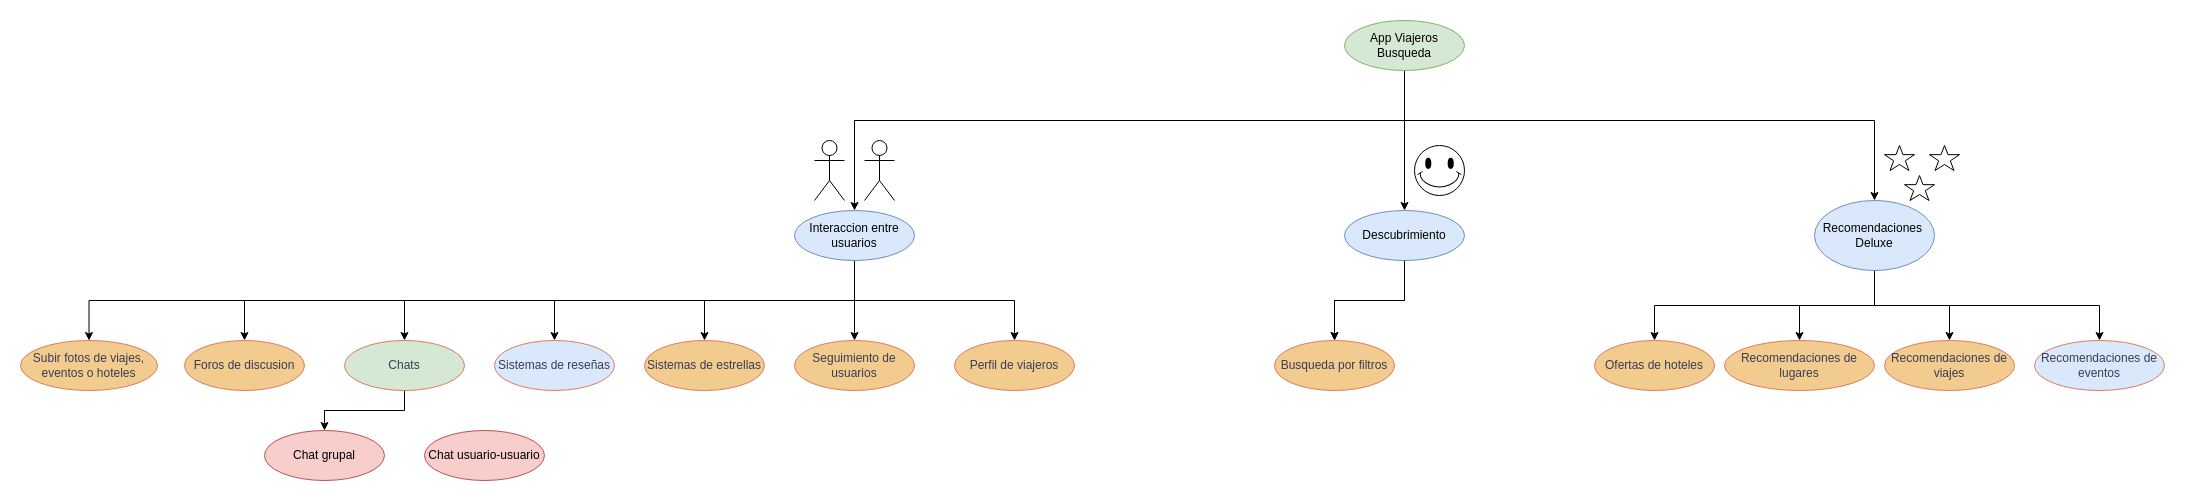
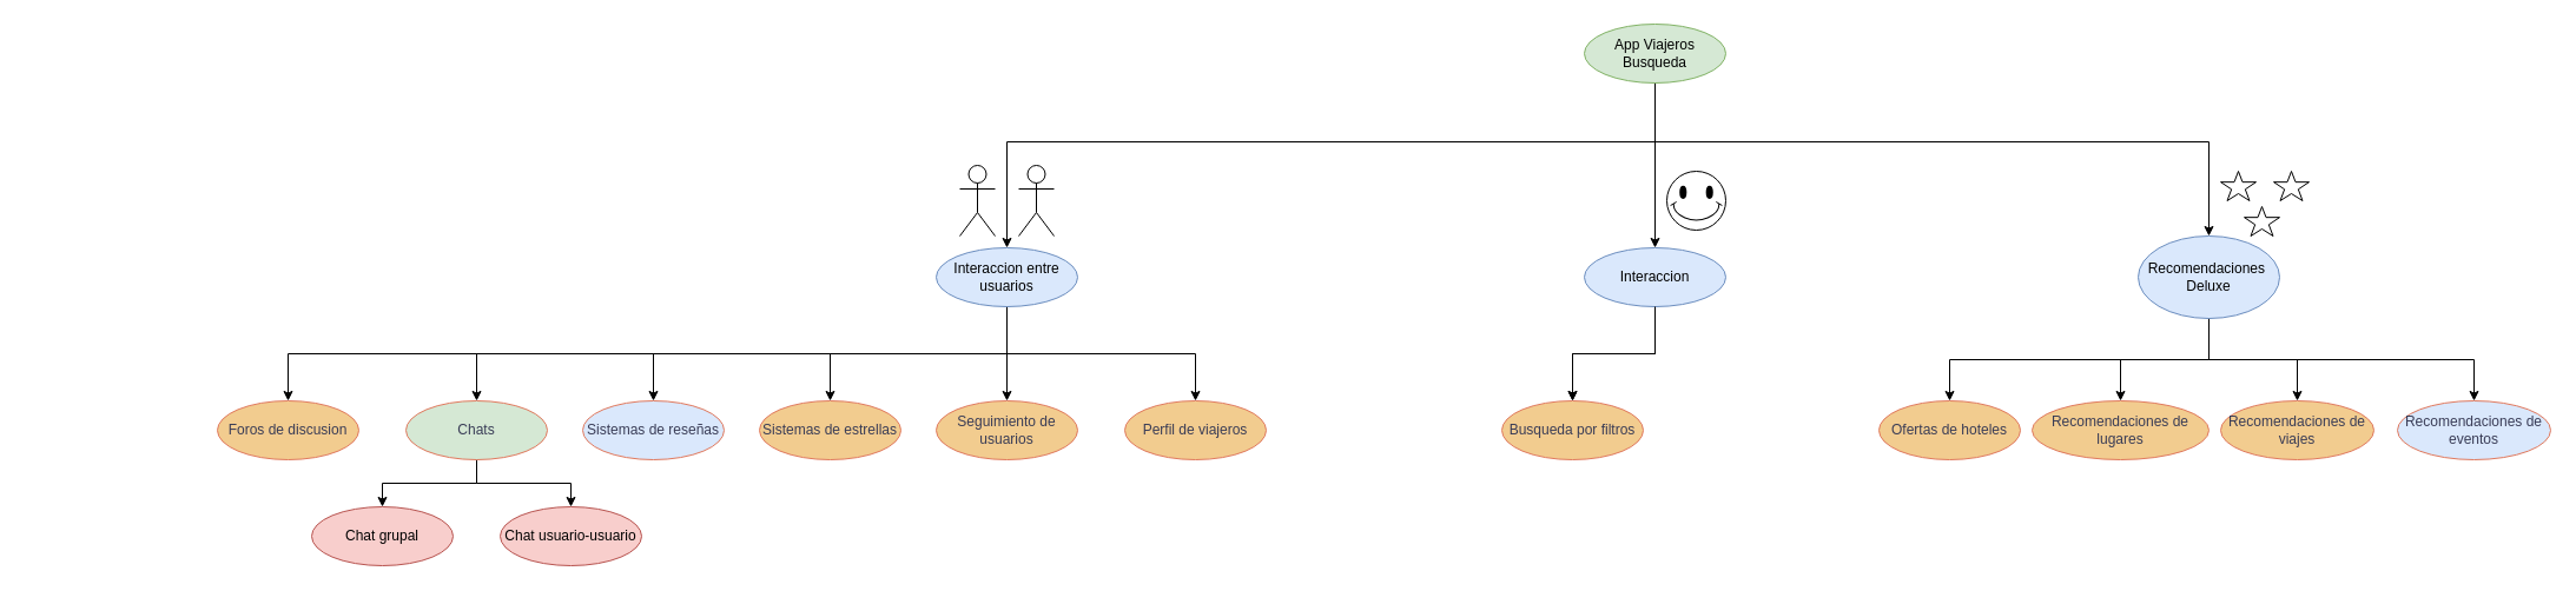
  <mxCell id="0" />
  <mxCell id="1" parent="0" />
  <mxCell id="2" style="edgeStyle=orthogonalEdgeStyle;rounded=0;orthogonalLoop=1;jettySize=auto;html=1;entryX=0.5;entryY=0;entryDx=0;entryDy=0;" edge="1" parent="1" source="5" target="23"><mxGeometry relative="1" as="geometry" /></mxCell>
  <mxCell id="3" style="edgeStyle=orthogonalEdgeStyle;rounded=0;orthogonalLoop=1;jettySize=auto;html=1;entryX=0.5;entryY=0;entryDx=0;entryDy=0;" edge="1" parent="1" source="5" target="20"><mxGeometry relative="1" as="geometry"><Array as="points"><mxPoint x="1404" y="120" /><mxPoint x="1874" y="120" /></Array></mxGeometry></mxCell>
  <mxCell id="4" style="edgeStyle=orthogonalEdgeStyle;rounded=0;orthogonalLoop=1;jettySize=auto;html=1;entryX=0.5;entryY=0;entryDx=0;entryDy=0;" edge="1" parent="1" source="5" target="15"><mxGeometry relative="1" as="geometry"><Array as="points"><mxPoint x="1404" y="120" /><mxPoint x="854" y="120" /></Array></mxGeometry></mxCell>
  <mxCell id="5" value="App Viajeros Busqueda" style="ellipse;whiteSpace=wrap;html=1;labelBackgroundColor=none;fillColor=#d5e8d4;strokeColor=#82b366;" vertex="1" parent="1"><mxGeometry x="1344" y="20" width="120" height="50" as="geometry" /></mxCell>
  <mxCell id="6" value="Busqueda por filtros" style="ellipse;whiteSpace=wrap;html=1;labelBackgroundColor=none;fillColor=#F2CC8F;strokeColor=#E07A5F;fontColor=#393C56;" vertex="1" parent="1"><mxGeometry x="1274" y="340" width="120" height="50" as="geometry" /></mxCell>
  <mxCell id="7" value="Perfil de viajeros" style="ellipse;whiteSpace=wrap;html=1;labelBackgroundColor=none;fillColor=#F2CC8F;strokeColor=#E07A5F;fontColor=#393C56;" vertex="1" parent="1"><mxGeometry x="954" y="340" width="120" height="50" as="geometry" /></mxCell>
  <mxCell id="8" style="edgeStyle=orthogonalEdgeStyle;rounded=0;orthogonalLoop=1;jettySize=auto;html=1;entryX=0.5;entryY=0;entryDx=0;entryDy=0;exitX=0.5;exitY=1;exitDx=0;exitDy=0;labelBackgroundColor=none;fontColor=default;strokeColor=#000000;" edge="1" parent="1" source="15" target="21"><mxGeometry relative="1" as="geometry" /></mxCell>
  <mxCell id="9" style="edgeStyle=orthogonalEdgeStyle;rounded=0;orthogonalLoop=1;jettySize=auto;html=1;entryX=0.5;entryY=0;entryDx=0;entryDy=0;labelBackgroundColor=none;fontColor=default;strokeColor=#000000;exitX=0.5;exitY=1;exitDx=0;exitDy=0;" edge="1" parent="1" source="15" target="7"><mxGeometry relative="1" as="geometry" /></mxCell>
  <mxCell id="10" style="edgeStyle=orthogonalEdgeStyle;rounded=0;orthogonalLoop=1;jettySize=auto;html=1;entryX=0.5;entryY=0;entryDx=0;entryDy=0;exitX=0.5;exitY=1;exitDx=0;exitDy=0;" edge="1" parent="1" source="15" target="28"><mxGeometry relative="1" as="geometry" /></mxCell>
  <mxCell id="11" style="edgeStyle=orthogonalEdgeStyle;rounded=0;orthogonalLoop=1;jettySize=auto;html=1;entryX=0.5;entryY=0;entryDx=0;entryDy=0;exitX=0.5;exitY=1;exitDx=0;exitDy=0;" edge="1" parent="1" source="15" target="29"><mxGeometry relative="1" as="geometry" /></mxCell>
  <mxCell id="12" style="edgeStyle=orthogonalEdgeStyle;rounded=0;orthogonalLoop=1;jettySize=auto;html=1;entryX=0.5;entryY=0;entryDx=0;entryDy=0;exitX=0.5;exitY=1;exitDx=0;exitDy=0;" edge="1" parent="1" source="15" target="31"><mxGeometry relative="1" as="geometry" /></mxCell>
  <mxCell id="13" style="edgeStyle=orthogonalEdgeStyle;rounded=0;orthogonalLoop=1;jettySize=auto;html=1;entryX=0.5;entryY=0;entryDx=0;entryDy=0;exitX=0.5;exitY=1;exitDx=0;exitDy=0;" edge="1" parent="1" source="15" target="34"><mxGeometry relative="1" as="geometry" /></mxCell>
- <mxCell id="14" style="edgeStyle=orthogonalEdgeStyle;rounded=0;orthogonalLoop=1;jettySize=auto;html=1;entryX=0.5;entryY=0;entryDx=0;entryDy=0;exitX=0.5;exitY=1;exitDx=0;exitDy=0;" edge="1" parent="1" source="15" target="43"><mxGeometry relative="1" as="geometry" /></mxCell>
  <mxCell id="15" value="Interaccion entre usuarios" style="ellipse;whiteSpace=wrap;html=1;labelBackgroundColor=none;fillColor=#dae8fc;strokeColor=#6c8ebf;" vertex="1" parent="1"><mxGeometry x="794" y="210" width="120" height="50" as="geometry" /></mxCell>
  <mxCell id="16" style="edgeStyle=orthogonalEdgeStyle;rounded=0;orthogonalLoop=1;jettySize=auto;html=1;entryX=0.5;entryY=0;entryDx=0;entryDy=0;labelBackgroundColor=none;fontColor=default;strokeColor=#000000;exitX=0.5;exitY=1;exitDx=0;exitDy=0;" edge="1" parent="1" source="20" target="24"><mxGeometry relative="1" as="geometry" /></mxCell>
  <mxCell id="17" style="edgeStyle=orthogonalEdgeStyle;rounded=0;orthogonalLoop=1;jettySize=auto;html=1;entryX=0.5;entryY=0;entryDx=0;entryDy=0;exitX=0.5;exitY=1;exitDx=0;exitDy=0;labelBackgroundColor=none;fontColor=default;strokeColor=#000000;" edge="1" parent="1" source="20" target="25"><mxGeometry relative="1" as="geometry" /></mxCell>
  <mxCell id="18" style="edgeStyle=orthogonalEdgeStyle;rounded=0;orthogonalLoop=1;jettySize=auto;html=1;entryX=0.5;entryY=0;entryDx=0;entryDy=0;exitX=0.5;exitY=1;exitDx=0;exitDy=0;labelBackgroundColor=none;fontColor=default;strokeColor=#000000;" edge="1" parent="1" source="20" target="26"><mxGeometry relative="1" as="geometry" /></mxCell>
  <mxCell id="19" style="edgeStyle=orthogonalEdgeStyle;rounded=0;orthogonalLoop=1;jettySize=auto;html=1;entryX=0.5;entryY=0;entryDx=0;entryDy=0;exitX=0.5;exitY=1;exitDx=0;exitDy=0;" edge="1" parent="1" source="20" target="27"><mxGeometry relative="1" as="geometry" /></mxCell>
  <mxCell id="20" value="Recomendaciones&amp;nbsp;&lt;br&gt;Deluxe" style="ellipse;whiteSpace=wrap;html=1;labelBackgroundColor=none;fillColor=#dae8fc;strokeColor=#6c8ebf;" vertex="1" parent="1"><mxGeometry x="1814" y="200" width="120" height="70" as="geometry" /></mxCell>
  <mxCell id="21" value="Seguimiento de usuarios" style="ellipse;whiteSpace=wrap;html=1;labelBackgroundColor=none;fillColor=#F2CC8F;strokeColor=#E07A5F;fontColor=#393C56;" vertex="1" parent="1"><mxGeometry x="794" y="340" width="120" height="50" as="geometry" /></mxCell>
  <mxCell id="22" style="edgeStyle=orthogonalEdgeStyle;rounded=0;orthogonalLoop=1;jettySize=auto;html=1;entryX=0.5;entryY=0;entryDx=0;entryDy=0;labelBackgroundColor=none;fontColor=default;strokeColor=#000000;exitX=0.5;exitY=1;exitDx=0;exitDy=0;" edge="1" parent="1" source="23" target="6"><mxGeometry relative="1" as="geometry"><mxPoint x="1414" y="260" as="sourcePoint" /></mxGeometry></mxCell>
- <mxCell id="23" value="Descubrimiento" style="ellipse;whiteSpace=wrap;html=1;labelBackgroundColor=none;fillColor=#dae8fc;strokeColor=#6c8ebf;" vertex="1" parent="1"><mxGeometry x="1344" y="210" width="120" height="50" as="geometry" /></mxCell>
+ <mxCell id="23" value="Interaccion" style="ellipse;whiteSpace=wrap;html=1;labelBackgroundColor=none;fillColor=#dae8fc;strokeColor=#6c8ebf;" vertex="1" parent="1"><mxGeometry x="1344" y="210" width="120" height="50" as="geometry" /></mxCell>
  <mxCell id="24" value="Ofertas de hoteles" style="ellipse;whiteSpace=wrap;html=1;labelBackgroundColor=none;fillColor=#F2CC8F;strokeColor=#E07A5F;fontColor=#393C56;" vertex="1" parent="1"><mxGeometry x="1594" y="340" width="120" height="50" as="geometry" /></mxCell>
  <mxCell id="25" value="Recomendaciones de lugares" style="ellipse;whiteSpace=wrap;html=1;labelBackgroundColor=none;fillColor=#F2CC8F;strokeColor=#E07A5F;fontColor=#393C56;" vertex="1" parent="1"><mxGeometry x="1724" y="340" width="150" height="50" as="geometry" /></mxCell>
  <mxCell id="26" value="Recomendaciones de viajes" style="ellipse;whiteSpace=wrap;html=1;labelBackgroundColor=none;fillColor=#F2CC8F;strokeColor=#E07A5F;fontColor=#393C56;" vertex="1" parent="1"><mxGeometry x="1884" y="340" width="130" height="50" as="geometry" /></mxCell>
  <mxCell id="27" value="Recomendaciones de eventos" style="ellipse;whiteSpace=wrap;html=1;labelBackgroundColor=none;fillColor=#dae8fc;strokeColor=#E07A5F;fontColor=#393C56;" vertex="1" parent="1"><mxGeometry x="2034" y="340" width="130" height="50" as="geometry" /></mxCell>
  <mxCell id="28" value="Sistemas de estrellas" style="ellipse;whiteSpace=wrap;html=1;labelBackgroundColor=none;fillColor=#F2CC8F;strokeColor=#E07A5F;fontColor=#393C56;" vertex="1" parent="1"><mxGeometry x="644" y="340" width="120" height="50" as="geometry" /></mxCell>
  <mxCell id="29" value="Sistemas de reseñas" style="ellipse;whiteSpace=wrap;html=1;labelBackgroundColor=none;fillColor=#dae8fc;strokeColor=#E07A5F;fontColor=#393C56;" vertex="1" parent="1"><mxGeometry x="494" y="340" width="120" height="50" as="geometry" /></mxCell>
  <mxCell id="30" value="Chat grupal" style="ellipse;whiteSpace=wrap;html=1;labelBackgroundColor=none;fillColor=#f8cecc;strokeColor=#b85450;" vertex="1" parent="1"><mxGeometry x="264" y="430" width="120" height="50" as="geometry" /></mxCell>
  <mxCell id="31" value="Foros de discusion" style="ellipse;whiteSpace=wrap;html=1;labelBackgroundColor=none;fillColor=#F2CC8F;strokeColor=#E07A5F;fontColor=#393C56;" vertex="1" parent="1"><mxGeometry x="184" y="340" width="120" height="50" as="geometry" /></mxCell>
  <mxCell id="32" style="edgeStyle=orthogonalEdgeStyle;rounded=0;orthogonalLoop=1;jettySize=auto;html=1;entryX=0.5;entryY=0;entryDx=0;entryDy=0;" edge="1" parent="1" source="34" target="30"><mxGeometry relative="1" as="geometry" /></mxCell>
+ <mxCell id="33" style="edgeStyle=orthogonalEdgeStyle;rounded=0;orthogonalLoop=1;jettySize=auto;html=1;entryX=0.5;entryY=0;entryDx=0;entryDy=0;exitX=0.5;exitY=1;exitDx=0;exitDy=0;" edge="1" parent="1" source="34" target="36"><mxGeometry relative="1" as="geometry" /></mxCell>
  <mxCell id="34" value="Chats" style="ellipse;whiteSpace=wrap;html=1;labelBackgroundColor=none;fillColor=#d5e8d4;strokeColor=#E07A5F;fontColor=#393C56;" vertex="1" parent="1"><mxGeometry x="344" y="340" width="120" height="50" as="geometry" /></mxCell>
  <mxCell id="35" value="" style="shape=umlActor;verticalLabelPosition=bottom;verticalAlign=top;html=1;outlineConnect=0;" vertex="1" parent="1"><mxGeometry x="814" y="140" width="30" height="60" as="geometry" /></mxCell>
  <mxCell id="36" value="Chat usuario-usuario" style="ellipse;whiteSpace=wrap;html=1;labelBackgroundColor=none;fillColor=#f8cecc;strokeColor=#b85450;" vertex="1" parent="1"><mxGeometry x="424" y="430" width="120" height="50" as="geometry" /></mxCell>
  <mxCell id="37" value="" style="shape=umlActor;verticalLabelPosition=bottom;verticalAlign=top;html=1;outlineConnect=0;" vertex="1" parent="1"><mxGeometry x="864" y="140" width="30" height="60" as="geometry" /></mxCell>
  <mxCell id="38" value="" style="verticalLabelPosition=bottom;verticalAlign=top;html=1;shape=mxgraph.basic.smiley" vertex="1" parent="1"><mxGeometry x="1414" y="145" width="50" height="50" as="geometry" /></mxCell>
  <mxCell id="39" value="" style="verticalLabelPosition=bottom;verticalAlign=top;html=1;shape=mxgraph.basic.star" vertex="1" parent="1"><mxGeometry x="1884" y="145" width="30" height="25" as="geometry" /></mxCell>
  <mxCell id="40" value="" style="verticalLabelPosition=bottom;verticalAlign=top;html=1;shape=mxgraph.basic.star" vertex="1" parent="1"><mxGeometry x="1929" y="145" width="30" height="25" as="geometry" /></mxCell>
  <mxCell id="41" value="" style="verticalLabelPosition=bottom;verticalAlign=top;html=1;shape=mxgraph.basic.star" vertex="1" parent="1"><mxGeometry x="1904" y="175" width="30" height="25" as="geometry" /></mxCell>
  <mxCell id="42" value="" style="endArrow=classic;html=1;rounded=0;fontColor=#393C56;exitX=0.5;exitY=1;exitDx=0;exitDy=0;" edge="1" parent="1" source="23" target="6"><mxGeometry width="50" height="50" relative="1" as="geometry"><mxPoint x="1304" y="200" as="sourcePoint" /><mxPoint x="1284" y="250" as="targetPoint" /><Array as="points"><mxPoint x="1404" y="300" /><mxPoint x="1334" y="300" /></Array></mxGeometry></mxCell>
- <mxCell id="43" value="Subir fotos de viajes, eventos o hoteles" style="ellipse;whiteSpace=wrap;html=1;labelBackgroundColor=none;fillColor=#F2CC8F;strokeColor=#E07A5F;fontColor=#393C56;" vertex="1" parent="1"><mxGeometry x="20" y="340" width="137" height="50" as="geometry" /></mxCell>
